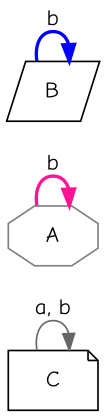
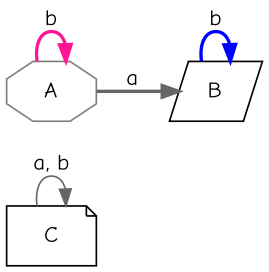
  digraph {
    fontname="Comic Neue"
    rankdir=LR
    node [fontname="Comic Neue"]
    edge [color=gray40 fontname="Comic Neue" style=bold]
    C [shape=note]
    A [color="#808080" shape=octagon]
    B [shape=parallelogram]
    C -> C [label="a, b" style=solid]
    A -> A [color=deeppink label=b]
+   A -> B [label=a]
    B -> B [color=blue label=b]
  }
